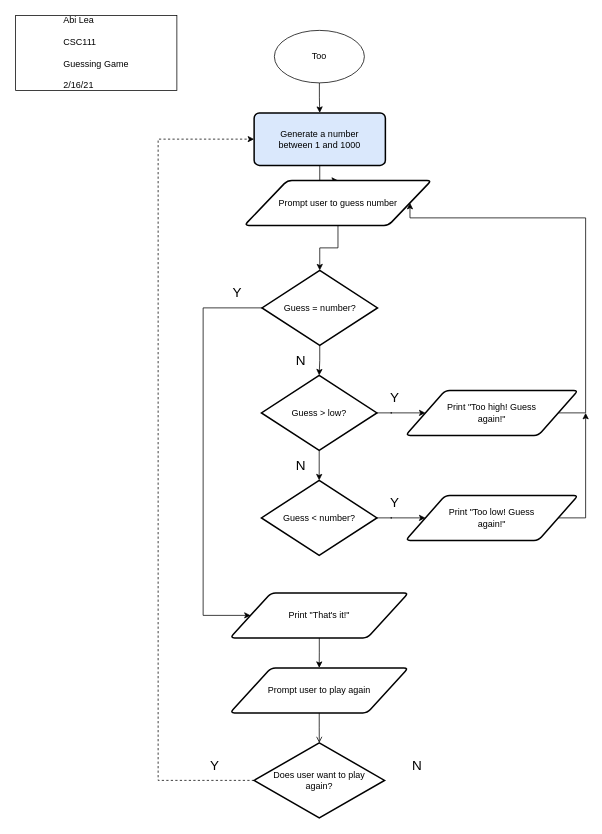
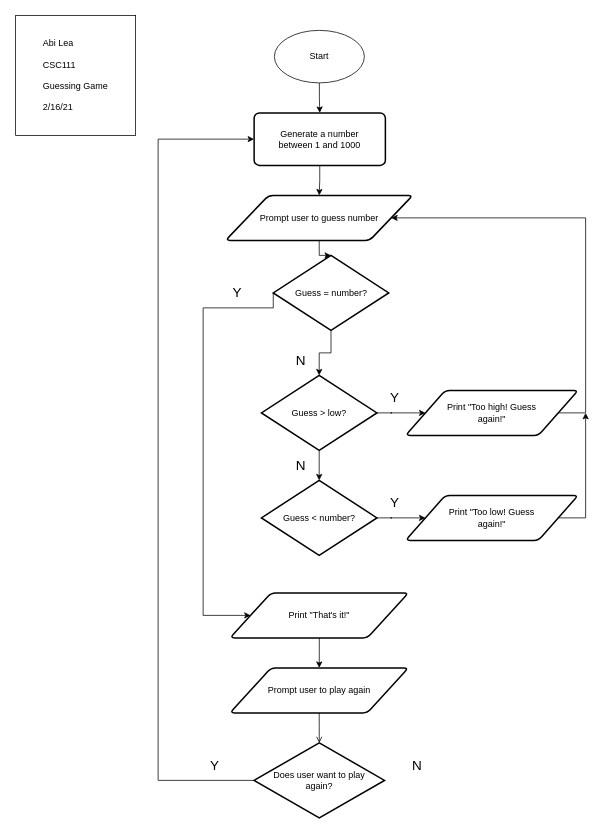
  <mxCell id="0" />
  <mxCell id="1" parent="0" />
- <mxCell id="2" value="&lt;div style=&quot;text-align: justify&quot;&gt;&lt;span&gt;Abi Lea&lt;/span&gt;&lt;/div&gt;&lt;div style=&quot;text-align: justify&quot;&gt;&lt;br&gt;&lt;/div&gt;&lt;div style=&quot;text-align: justify&quot;&gt;&lt;span&gt;CSC111&lt;/span&gt;&lt;/div&gt;&lt;div style=&quot;text-align: justify&quot;&gt;&lt;br&gt;&lt;/div&gt;&lt;div style=&quot;text-align: justify&quot;&gt;&lt;span&gt;Guessing Game&lt;/span&gt;&lt;/div&gt;&lt;div style=&quot;text-align: justify&quot;&gt;&lt;br&gt;&lt;/div&gt;&lt;div style=&quot;text-align: justify&quot;&gt;&lt;span&gt;2/16/21&lt;/span&gt;&lt;/div&gt;" style="whiteSpace=wrap;html=1;aspect=fixed;align=center;" vertex="1" parent="1"><mxGeometry x="20" y="20" width="215" height="100" as="geometry" /></mxCell>
+ <mxCell id="2" value="&lt;div style=&quot;text-align: justify&quot;&gt;&lt;span&gt;Abi Lea&lt;/span&gt;&lt;/div&gt;&lt;div style=&quot;text-align: justify&quot;&gt;&lt;br&gt;&lt;/div&gt;&lt;div style=&quot;text-align: justify&quot;&gt;&lt;span&gt;CSC111&lt;/span&gt;&lt;/div&gt;&lt;div style=&quot;text-align: justify&quot;&gt;&lt;br&gt;&lt;/div&gt;&lt;div style=&quot;text-align: justify&quot;&gt;&lt;span&gt;Guessing Game&lt;/span&gt;&lt;/div&gt;&lt;div style=&quot;text-align: justify&quot;&gt;&lt;br&gt;&lt;/div&gt;&lt;div style=&quot;text-align: justify&quot;&gt;&lt;span&gt;2/16/21&lt;/span&gt;&lt;/div&gt;" style="whiteSpace=wrap;html=1;aspect=fixed;align=center;" vertex="1" parent="1"><mxGeometry x="20" y="20" width="160" height="160" as="geometry" /></mxCell>
  <mxCell id="3" style="edgeStyle=orthogonalEdgeStyle;rounded=0;orthogonalLoop=1;jettySize=auto;html=1;entryX=0.5;entryY=0;entryDx=0;entryDy=0;" edge="1" parent="1" source="4" target="6"><mxGeometry relative="1" as="geometry" /></mxCell>
- <mxCell id="4" value="Too" style="ellipse;whiteSpace=wrap;html=1;" vertex="1" parent="1"><mxGeometry x="365" y="40" width="120" height="70" as="geometry" /></mxCell>
+ <mxCell id="4" value="Start" style="ellipse;whiteSpace=wrap;html=1;" vertex="1" parent="1"><mxGeometry x="365" y="40" width="120" height="70" as="geometry" /></mxCell>
  <mxCell id="5" style="edgeStyle=orthogonalEdgeStyle;rounded=0;orthogonalLoop=1;jettySize=auto;html=1;" edge="1" parent="1" source="6" target="9"><mxGeometry relative="1" as="geometry" /></mxCell>
- <mxCell id="6" value="Generate a number&lt;br&gt;between 1 and 1000" style="rounded=1;whiteSpace=wrap;html=1;absoluteArcSize=1;arcSize=14;strokeWidth=2;fillColor=#dae8fc;" vertex="1" parent="1"><mxGeometry x="338" y="150" width="175" height="70" as="geometry" /></mxCell>
+ <mxCell id="6" value="Generate a number&lt;br&gt;between 1 and 1000" style="rounded=1;whiteSpace=wrap;html=1;absoluteArcSize=1;arcSize=14;strokeWidth=2;" vertex="1" parent="1"><mxGeometry x="338" y="150" width="175" height="70" as="geometry" /></mxCell>
  <mxCell id="7" style="edgeStyle=orthogonalEdgeStyle;rounded=0;orthogonalLoop=1;jettySize=auto;html=1;" edge="1" parent="1" source="9" target="11"><mxGeometry relative="1" as="geometry" /></mxCell>
  <mxCell id="8" style="edgeStyle=orthogonalEdgeStyle;rounded=0;orthogonalLoop=1;jettySize=auto;html=1;entryX=0;entryY=0.5;entryDx=0;entryDy=0;exitX=0;exitY=0.5;exitDx=0;exitDy=0;exitPerimeter=0;" edge="1" parent="1" source="11" target="26"><mxGeometry relative="1" as="geometry"><mxPoint x="240" y="290" as="targetPoint" /><Array as="points"><mxPoint x="270" y="410" /><mxPoint x="270" y="820" /></Array></mxGeometry></mxCell>
- <mxCell id="9" value="Prompt user to guess number" style="shape=parallelogram;html=1;strokeWidth=2;perimeter=parallelogramPerimeter;whiteSpace=wrap;rounded=1;arcSize=12;size=0.23;" vertex="1" parent="1"><mxGeometry x="325" y="240" width="249.5" height="60" as="geometry" /></mxCell>
+ <mxCell id="9" value="Prompt user to guess number" style="shape=parallelogram;html=1;strokeWidth=2;perimeter=parallelogramPerimeter;whiteSpace=wrap;rounded=1;arcSize=12;size=0.23;" vertex="1" parent="1"><mxGeometry x="300" y="260" width="249.5" height="60" as="geometry" /></mxCell>
  <mxCell id="10" style="edgeStyle=orthogonalEdgeStyle;rounded=0;orthogonalLoop=1;jettySize=auto;html=1;entryX=0.5;entryY=0;entryDx=0;entryDy=0;entryPerimeter=0;" edge="1" parent="1" source="11" target="14"><mxGeometry relative="1" as="geometry" /></mxCell>
- <mxCell id="11" value="Guess = number?" style="strokeWidth=2;html=1;shape=mxgraph.flowchart.decision;whiteSpace=wrap;" vertex="1" parent="1"><mxGeometry x="348.5" y="360" width="154" height="100" as="geometry" /></mxCell>
+ <mxCell id="11" value="Guess = number?" style="strokeWidth=2;html=1;shape=mxgraph.flowchart.decision;whiteSpace=wrap;" vertex="1" parent="1"><mxGeometry x="363.5" y="340" width="154" height="100" as="geometry" /></mxCell>
  <mxCell id="12" style="edgeStyle=orthogonalEdgeStyle;rounded=0;orthogonalLoop=1;jettySize=auto;html=1;entryX=0;entryY=0.5;entryDx=0;entryDy=0;" edge="1" parent="1" source="14" target="17"><mxGeometry relative="1" as="geometry" /></mxCell>
  <mxCell id="13" style="edgeStyle=orthogonalEdgeStyle;rounded=0;orthogonalLoop=1;jettySize=auto;html=1;" edge="1" parent="1" source="14" target="20"><mxGeometry relative="1" as="geometry" /></mxCell>
  <mxCell id="14" value="Guess &amp;gt; low?" style="strokeWidth=2;html=1;shape=mxgraph.flowchart.decision;whiteSpace=wrap;" vertex="1" parent="1"><mxGeometry x="347.75" y="500" width="154" height="100" as="geometry" /></mxCell>
  <mxCell id="15" value="&lt;font style=&quot;font-size: 18px&quot;&gt;N&lt;/font&gt;" style="text;html=1;align=center;verticalAlign=middle;resizable=0;points=[];autosize=1;" vertex="1" parent="1"><mxGeometry x="385" y="470" width="30" height="20" as="geometry" /></mxCell>
  <mxCell id="16" style="edgeStyle=orthogonalEdgeStyle;rounded=0;orthogonalLoop=1;jettySize=auto;html=1;exitX=1;exitY=0.5;exitDx=0;exitDy=0;entryX=1;entryY=0.5;entryDx=0;entryDy=0;" edge="1" parent="1" source="17" target="9"><mxGeometry relative="1" as="geometry"><mxPoint x="655" y="410" as="targetPoint" /><Array as="points"><mxPoint x="780" y="550" /><mxPoint x="780" y="290" /></Array></mxGeometry></mxCell>
  <mxCell id="17" value="Print &quot;Too high! Guess&lt;br&gt;again!&quot;" style="shape=parallelogram;html=1;strokeWidth=2;perimeter=parallelogramPerimeter;whiteSpace=wrap;rounded=1;arcSize=12;size=0.23;" vertex="1" parent="1"><mxGeometry x="540" y="520" width="230" height="60" as="geometry" /></mxCell>
  <mxCell id="18" value="&lt;font style=&quot;font-size: 18px&quot;&gt;Y&lt;/font&gt;" style="text;html=1;align=center;verticalAlign=middle;resizable=0;points=[];autosize=1;" vertex="1" parent="1"><mxGeometry x="510" y="520" width="30" height="20" as="geometry" /></mxCell>
  <mxCell id="19" style="edgeStyle=orthogonalEdgeStyle;rounded=0;orthogonalLoop=1;jettySize=auto;html=1;entryX=0;entryY=0.5;entryDx=0;entryDy=0;" edge="1" parent="1" source="20" target="23"><mxGeometry relative="1" as="geometry" /></mxCell>
  <mxCell id="20" value="Guess &amp;lt; number?" style="strokeWidth=2;html=1;shape=mxgraph.flowchart.decision;whiteSpace=wrap;" vertex="1" parent="1"><mxGeometry x="347.75" y="640" width="154" height="100" as="geometry" /></mxCell>
  <mxCell id="21" value="&lt;font style=&quot;font-size: 18px&quot;&gt;N&lt;/font&gt;" style="text;html=1;align=center;verticalAlign=middle;resizable=0;points=[];autosize=1;" vertex="1" parent="1"><mxGeometry x="385" y="610" width="30" height="20" as="geometry" /></mxCell>
  <mxCell id="22" style="edgeStyle=orthogonalEdgeStyle;rounded=0;orthogonalLoop=1;jettySize=auto;html=1;" edge="1" parent="1" source="23"><mxGeometry relative="1" as="geometry"><mxPoint x="780" y="550" as="targetPoint" /><Array as="points"><mxPoint x="780" y="690" /></Array></mxGeometry></mxCell>
  <mxCell id="23" value="Print &quot;Too low! Guess&lt;br&gt;again!&quot;" style="shape=parallelogram;html=1;strokeWidth=2;perimeter=parallelogramPerimeter;whiteSpace=wrap;rounded=1;arcSize=12;size=0.23;" vertex="1" parent="1"><mxGeometry x="540" y="660" width="230" height="60" as="geometry" /></mxCell>
  <mxCell id="24" value="&lt;font style=&quot;font-size: 18px&quot;&gt;Y&lt;/font&gt;" style="text;html=1;align=center;verticalAlign=middle;resizable=0;points=[];autosize=1;" vertex="1" parent="1"><mxGeometry x="510" y="660" width="30" height="20" as="geometry" /></mxCell>
  <mxCell id="25" style="edgeStyle=orthogonalEdgeStyle;rounded=0;orthogonalLoop=1;jettySize=auto;html=1;" edge="1" parent="1" source="26" target="29"><mxGeometry relative="1" as="geometry" /></mxCell>
  <mxCell id="26" value="Print &quot;That's it!&quot;" style="shape=parallelogram;html=1;strokeWidth=2;perimeter=parallelogramPerimeter;whiteSpace=wrap;rounded=1;arcSize=12;size=0.23;" vertex="1" parent="1"><mxGeometry x="306" y="790" width="237.75" height="60" as="geometry" /></mxCell>
  <mxCell id="27" value="&lt;font style=&quot;font-size: 18px&quot;&gt;Y&lt;/font&gt;" style="text;html=1;align=center;verticalAlign=middle;resizable=0;points=[];autosize=1;" vertex="1" parent="1"><mxGeometry x="300" y="380" width="30" height="20" as="geometry" /></mxCell>
  <mxCell id="28" style="edgeStyle=orthogonalEdgeStyle;rounded=0;orthogonalLoop=1;jettySize=auto;html=1;entryX=0.5;entryY=0;entryDx=0;entryDy=0;entryPerimeter=0;endArrow=open;" edge="1" parent="1" source="29" target="31"><mxGeometry relative="1" as="geometry" /></mxCell>
  <mxCell id="29" value="Prompt user to play again" style="shape=parallelogram;html=1;strokeWidth=2;perimeter=parallelogramPerimeter;whiteSpace=wrap;rounded=1;arcSize=12;size=0.23;" vertex="1" parent="1"><mxGeometry x="305.87" y="890" width="237.75" height="60" as="geometry" /></mxCell>
- <mxCell id="30" style="edgeStyle=orthogonalEdgeStyle;rounded=0;orthogonalLoop=1;jettySize=auto;html=1;entryX=0;entryY=0.5;entryDx=0;entryDy=0;dashed=1;" edge="1" parent="1" source="31" target="6"><mxGeometry relative="1" as="geometry"><mxPoint x="220" y="180" as="targetPoint" /><Array as="points"><mxPoint x="210" y="1040" /><mxPoint x="210" y="185" /></Array></mxGeometry></mxCell>
+ <mxCell id="30" style="edgeStyle=orthogonalEdgeStyle;rounded=0;orthogonalLoop=1;jettySize=auto;html=1;entryX=0;entryY=0.5;entryDx=0;entryDy=0;" edge="1" parent="1" source="31" target="6"><mxGeometry relative="1" as="geometry"><mxPoint x="220" y="180" as="targetPoint" /><Array as="points"><mxPoint x="210" y="1040" /><mxPoint x="210" y="185" /></Array></mxGeometry></mxCell>
  <mxCell id="31" value="Does user want to play&lt;br&gt;again?" style="strokeWidth=2;html=1;shape=mxgraph.flowchart.decision;whiteSpace=wrap;" vertex="1" parent="1"><mxGeometry x="337.88" y="990" width="174" height="100" as="geometry" /></mxCell>
  <mxCell id="32" value="&lt;font style=&quot;font-size: 18px&quot;&gt;Y&lt;/font&gt;" style="text;html=1;align=center;verticalAlign=middle;resizable=0;points=[];autosize=1;" vertex="1" parent="1"><mxGeometry x="270" y="1010" width="30" height="20" as="geometry" /></mxCell>
  <mxCell id="33" value="&lt;font style=&quot;font-size: 18px&quot;&gt;N&lt;/font&gt;" style="text;html=1;align=center;verticalAlign=middle;resizable=0;points=[];autosize=1;" vertex="1" parent="1"><mxGeometry x="540" y="1010" width="30" height="20" as="geometry" /></mxCell>
